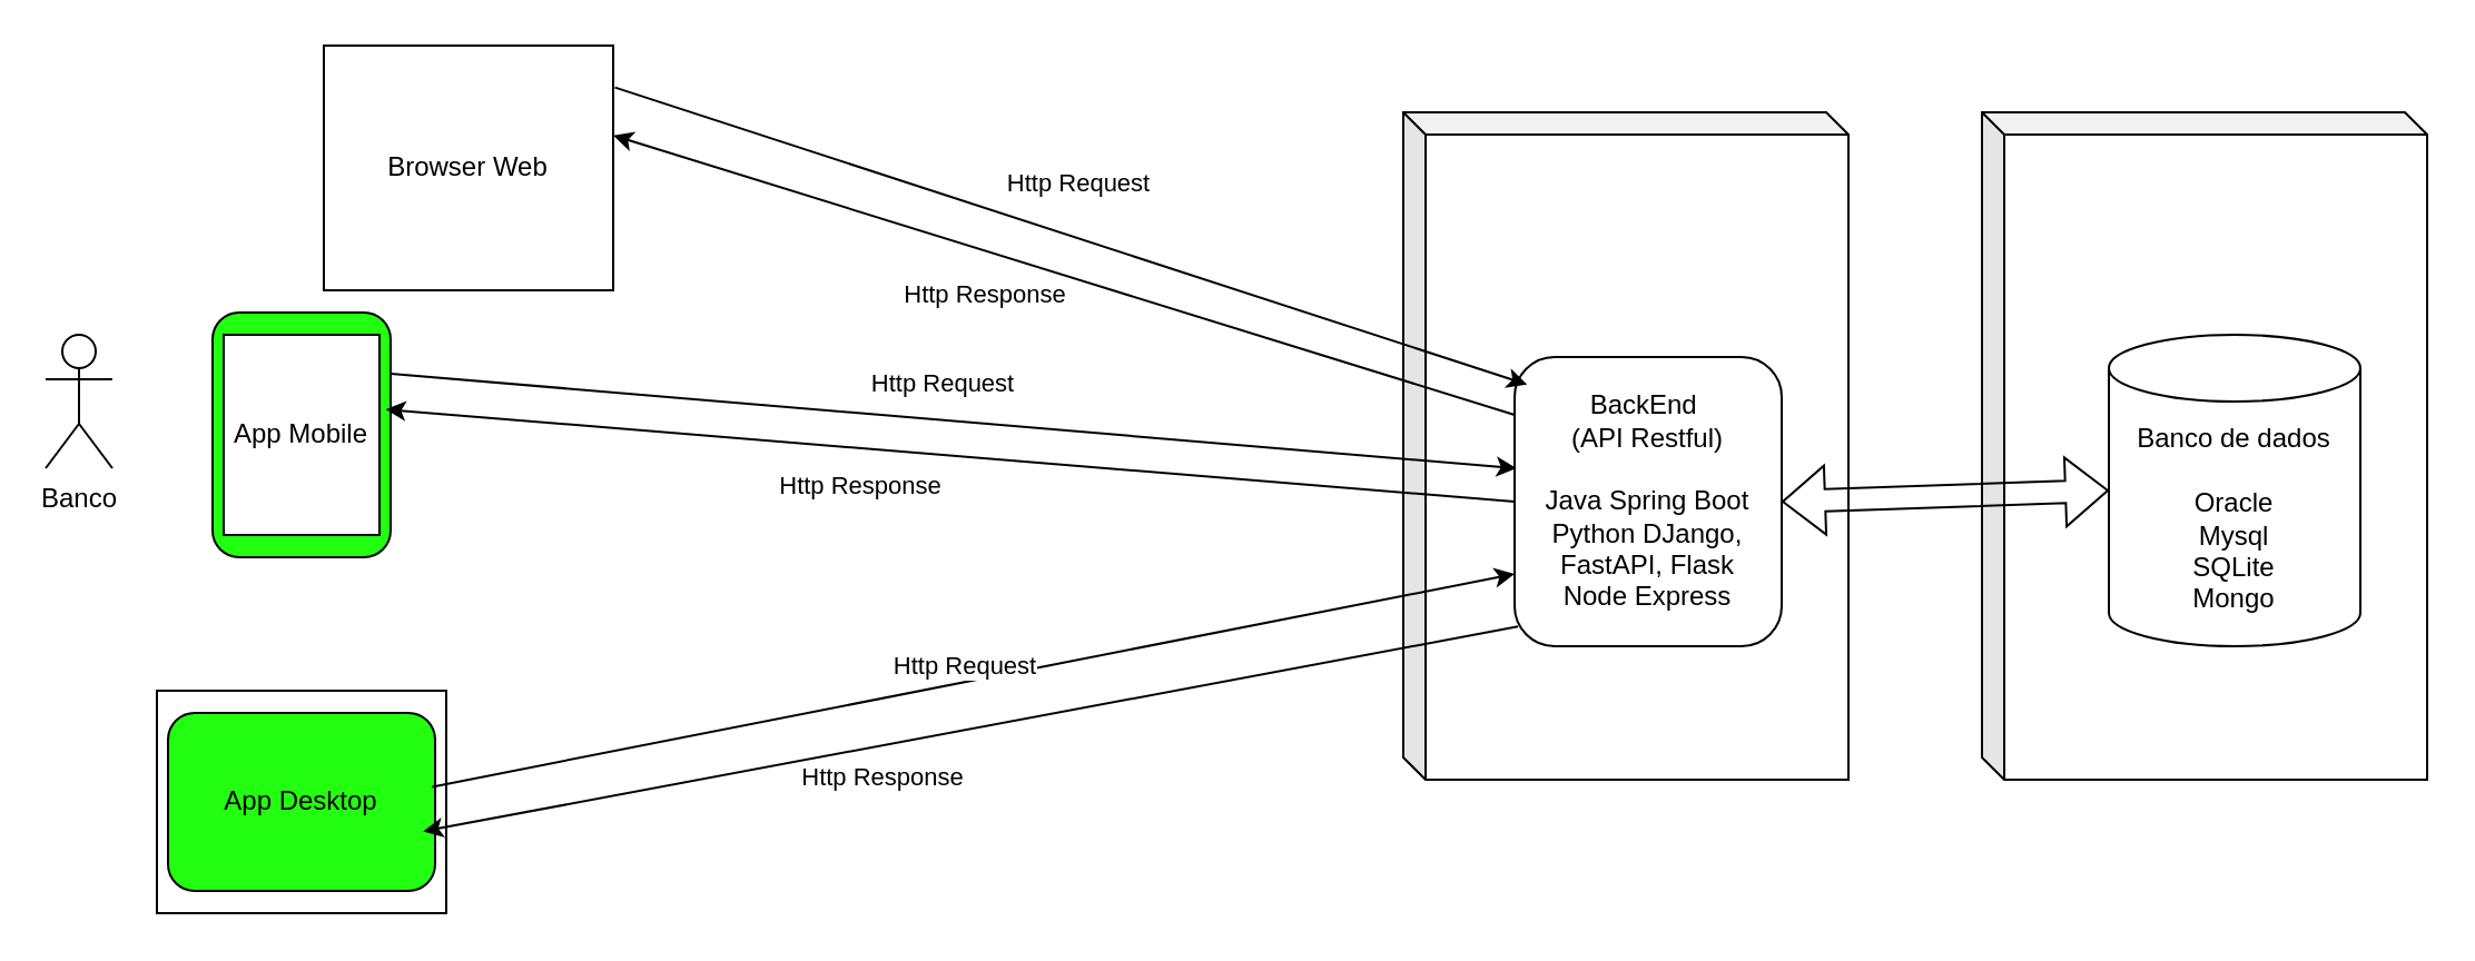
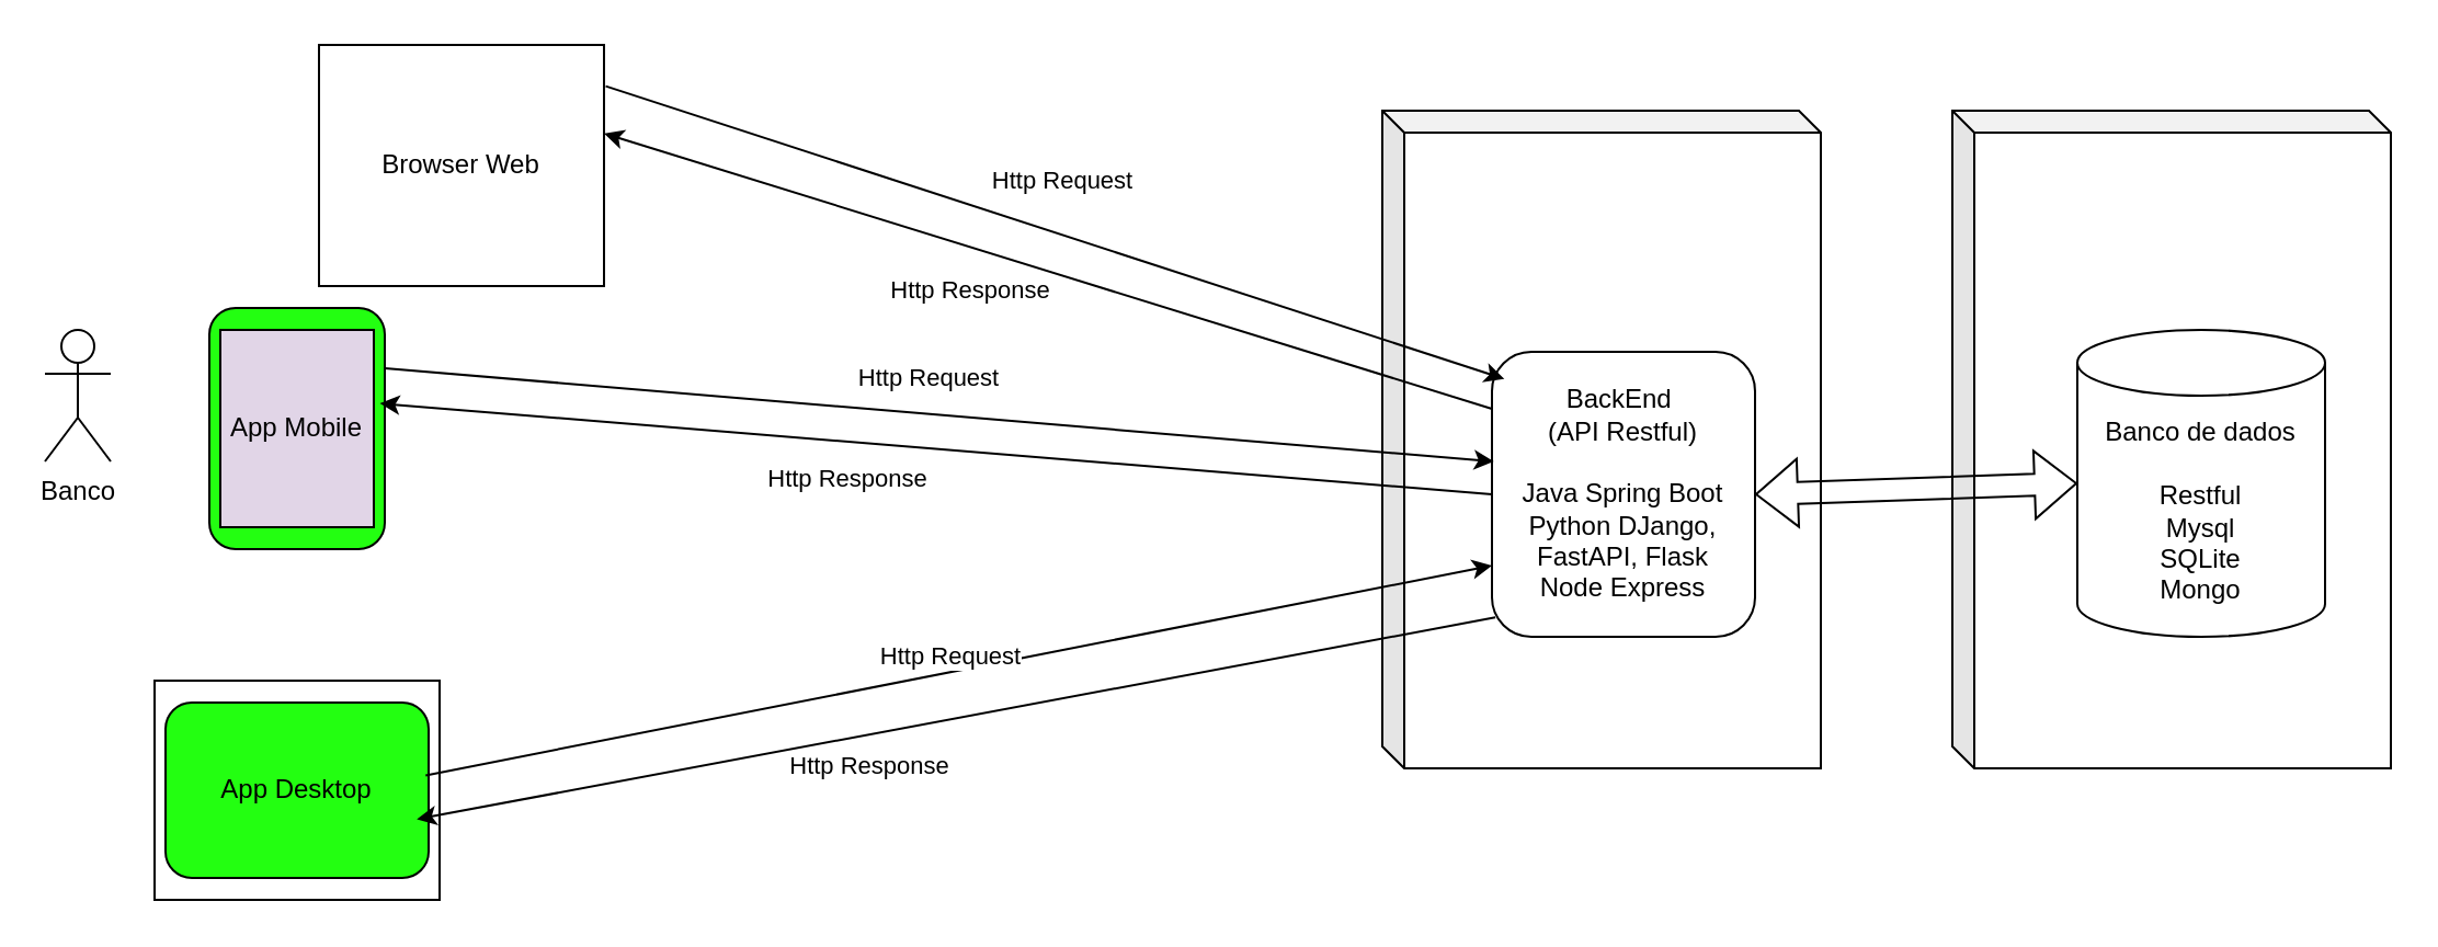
  <mxCell id="0" />
  <mxCell id="1" parent="0" />
  <mxCell id="2" value="" style="shape=cube;whiteSpace=wrap;html=1;boundedLbl=1;backgroundOutline=1;darkOpacity=0.05;darkOpacity2=0.1;size=10;" vertex="1" parent="1"><mxGeometry x="630" y="50" width="200" height="300" as="geometry" /></mxCell>
  <mxCell id="3" value="BackEnd&amp;nbsp;&lt;div&gt;(API Restful)&lt;/div&gt;&lt;div&gt;&lt;br&gt;&lt;/div&gt;&lt;div&gt;Java&amp;nbsp;&lt;span style=&quot;background-color: transparent; color: light-dark(rgb(0, 0, 0), rgb(255, 255, 255));&quot;&gt;Spring Boot&lt;/span&gt;&lt;/div&gt;&lt;div&gt;Python DJango, FastAPI, Flask&lt;/div&gt;&lt;div&gt;&lt;span style=&quot;background-color: transparent; color: light-dark(rgb(0, 0, 0), rgb(255, 255, 255));&quot;&gt;Node Express&lt;/span&gt;&lt;/div&gt;" style="rounded=1;whiteSpace=wrap;html=1;" vertex="1" parent="1"><mxGeometry x="680" y="160" width="120" height="130" as="geometry" /></mxCell>
  <mxCell id="4" value="" style="shape=cube;whiteSpace=wrap;html=1;boundedLbl=1;backgroundOutline=1;darkOpacity=0.05;darkOpacity2=0.1;size=10;" vertex="1" parent="1"><mxGeometry x="890" y="50" width="200" height="300" as="geometry" /></mxCell>
- <mxCell id="5" value="Banco de dados&lt;div&gt;&lt;br&gt;&lt;/div&gt;&lt;div&gt;Oracle&lt;/div&gt;&lt;div&gt;Mysql&lt;/div&gt;&lt;div&gt;SQLite&lt;/div&gt;&lt;div&gt;Mongo&lt;/div&gt;" style="shape=cylinder3;whiteSpace=wrap;html=1;boundedLbl=1;backgroundOutline=1;size=15;" vertex="1" parent="1"><mxGeometry x="947" y="150" width="113" height="140" as="geometry" /></mxCell>
+ <mxCell id="5" value="Banco de dados&lt;div&gt;&lt;br&gt;&lt;/div&gt;&lt;div&gt;Restful&lt;/div&gt;&lt;div&gt;Mysql&lt;/div&gt;&lt;div&gt;SQLite&lt;/div&gt;&lt;div&gt;Mongo&lt;/div&gt;" style="shape=cylinder3;whiteSpace=wrap;html=1;boundedLbl=1;backgroundOutline=1;size=15;" vertex="1" parent="1"><mxGeometry x="947" y="150" width="113" height="140" as="geometry" /></mxCell>
  <mxCell id="6" value="Banco" style="shape=umlActor;verticalLabelPosition=bottom;verticalAlign=top;html=1;outlineConnect=0;" vertex="1" parent="1"><mxGeometry x="20" y="150" width="30" height="60" as="geometry" /></mxCell>
  <mxCell id="7" value="Browser Web" style="rounded=0;whiteSpace=wrap;html=1;" vertex="1" parent="1"><mxGeometry x="145" y="20" width="130" height="110" as="geometry" /></mxCell>
  <mxCell id="8" value="" style="endArrow=classic;html=1;rounded=0;exitX=1.006;exitY=0.171;exitDx=0;exitDy=0;exitPerimeter=0;entryX=0.047;entryY=0.095;entryDx=0;entryDy=0;entryPerimeter=0;" edge="1" parent="1" source="7" target="3"><mxGeometry width="50" height="50" relative="1" as="geometry"><mxPoint x="510" y="250" as="sourcePoint" /><mxPoint x="560" y="200" as="targetPoint" /></mxGeometry></mxCell>
  <mxCell id="9" value="Http Request" style="edgeLabel;html=1;align=center;verticalAlign=middle;resizable=0;points=[];" vertex="1" connectable="0" parent="8"><mxGeometry x="-0.152" y="2" relative="1" as="geometry"><mxPoint x="33" y="-12" as="offset" /></mxGeometry></mxCell>
  <mxCell id="10" value="" style="endArrow=classic;html=1;rounded=0;exitX=0;exitY=0.2;exitDx=0;exitDy=0;exitPerimeter=0;entryX=1;entryY=0.367;entryDx=0;entryDy=0;entryPerimeter=0;" edge="1" parent="1" source="3" target="7"><mxGeometry width="50" height="50" relative="1" as="geometry"><mxPoint x="211" y="29" as="sourcePoint" /><mxPoint x="696" y="182" as="targetPoint" /></mxGeometry></mxCell>
  <mxCell id="11" value="Http Response" style="edgeLabel;html=1;align=center;verticalAlign=middle;resizable=0;points=[];" vertex="1" connectable="0" parent="10"><mxGeometry x="0.125" y="3" relative="1" as="geometry"><mxPoint x="-9" y="13" as="offset" /></mxGeometry></mxCell>
  <mxCell id="12" value="" style="rounded=1;whiteSpace=wrap;html=1;fillColor=#23FF11;" vertex="1" parent="1"><mxGeometry x="95" y="140" width="80" height="110" as="geometry" /></mxCell>
- <mxCell id="13" value="App Mobile" style="rounded=0;whiteSpace=wrap;html=1;" vertex="1" parent="1"><mxGeometry x="100" y="150" width="70" height="90" as="geometry" /></mxCell>
+ <mxCell id="13" value="App Mobile" style="rounded=0;whiteSpace=wrap;html=1;fillColor=#e1d5e7;" vertex="1" parent="1"><mxGeometry x="100" y="150" width="70" height="90" as="geometry" /></mxCell>
  <mxCell id="14" value="" style="endArrow=classic;html=1;rounded=0;exitX=1;exitY=0.25;exitDx=0;exitDy=0;entryX=0.007;entryY=0.385;entryDx=0;entryDy=0;entryPerimeter=0;" edge="1" parent="1" source="12" target="3"><mxGeometry width="50" height="50" relative="1" as="geometry"><mxPoint x="195" y="123.5" as="sourcePoint" /><mxPoint x="680" y="276.5" as="targetPoint" /></mxGeometry></mxCell>
  <mxCell id="15" value="Http Request" style="edgeLabel;html=1;align=center;verticalAlign=middle;resizable=0;points=[];" vertex="1" connectable="0" parent="14"><mxGeometry x="-0.152" y="2" relative="1" as="geometry"><mxPoint x="33" y="-12" as="offset" /></mxGeometry></mxCell>
  <mxCell id="16" value="" style="endArrow=classic;html=1;rounded=0;exitX=0;exitY=0.5;exitDx=0;exitDy=0;entryX=0.972;entryY=0.396;entryDx=0;entryDy=0;entryPerimeter=0;" edge="1" parent="1" source="3" target="12"><mxGeometry width="50" height="50" relative="1" as="geometry"><mxPoint x="670" y="316" as="sourcePoint" /><mxPoint x="190" y="170" as="targetPoint" /></mxGeometry></mxCell>
  <mxCell id="17" value="Http Response" style="edgeLabel;html=1;align=center;verticalAlign=middle;resizable=0;points=[];" vertex="1" connectable="0" parent="16"><mxGeometry x="0.125" y="3" relative="1" as="geometry"><mxPoint x="-9" y="13" as="offset" /></mxGeometry></mxCell>
  <mxCell id="18" value="" style="rounded=0;whiteSpace=wrap;html=1;" vertex="1" parent="1"><mxGeometry x="70" y="310" width="130" height="100" as="geometry" /></mxCell>
  <mxCell id="19" value="App Desktop" style="rounded=1;whiteSpace=wrap;html=1;fillColor=#23ff11;" vertex="1" parent="1"><mxGeometry x="75" y="320" width="120" height="80" as="geometry" /></mxCell>
  <mxCell id="20" value="" style="endArrow=classic;html=1;rounded=0;entryX=0;entryY=0.75;entryDx=0;entryDy=0;exitX=0.951;exitY=0.432;exitDx=0;exitDy=0;exitPerimeter=0;" edge="1" parent="1" source="18" target="3"><mxGeometry width="50" height="50" relative="1" as="geometry"><mxPoint x="212" y="353" as="sourcePoint" /><mxPoint x="718" y="395" as="targetPoint" /></mxGeometry></mxCell>
  <mxCell id="21" value="Http Request" style="edgeLabel;html=1;align=center;verticalAlign=middle;resizable=0;points=[];" vertex="1" connectable="0" parent="20"><mxGeometry x="-0.152" y="2" relative="1" as="geometry"><mxPoint x="33" y="-12" as="offset" /></mxGeometry></mxCell>
  <mxCell id="22" value="" style="endArrow=classic;html=1;rounded=0;exitX=0.013;exitY=0.932;exitDx=0;exitDy=0;entryX=0.955;entryY=0.665;entryDx=0;entryDy=0;entryPerimeter=0;exitPerimeter=0;" edge="1" parent="1" source="3" target="19"><mxGeometry width="50" height="50" relative="1" as="geometry"><mxPoint x="717" y="410" as="sourcePoint" /><mxPoint x="210" y="369" as="targetPoint" /></mxGeometry></mxCell>
  <mxCell id="23" value="Http Response" style="edgeLabel;html=1;align=center;verticalAlign=middle;resizable=0;points=[];" vertex="1" connectable="0" parent="22"><mxGeometry x="0.125" y="3" relative="1" as="geometry"><mxPoint x="-9" y="13" as="offset" /></mxGeometry></mxCell>
  <mxCell id="24" value="" style="shape=flexArrow;endArrow=classic;startArrow=classic;html=1;rounded=0;exitX=1;exitY=0.5;exitDx=0;exitDy=0;entryX=0;entryY=0.5;entryDx=0;entryDy=0;entryPerimeter=0;" edge="1" parent="1" source="3" target="5"><mxGeometry width="100" height="100" relative="1" as="geometry"><mxPoint x="800" y="485" as="sourcePoint" /><mxPoint x="900" y="385" as="targetPoint" /></mxGeometry></mxCell>
